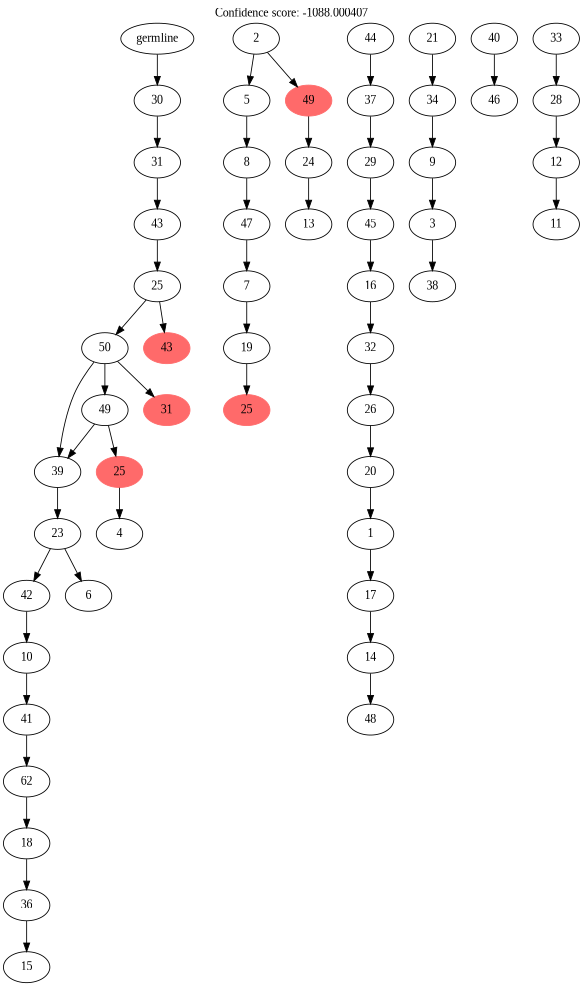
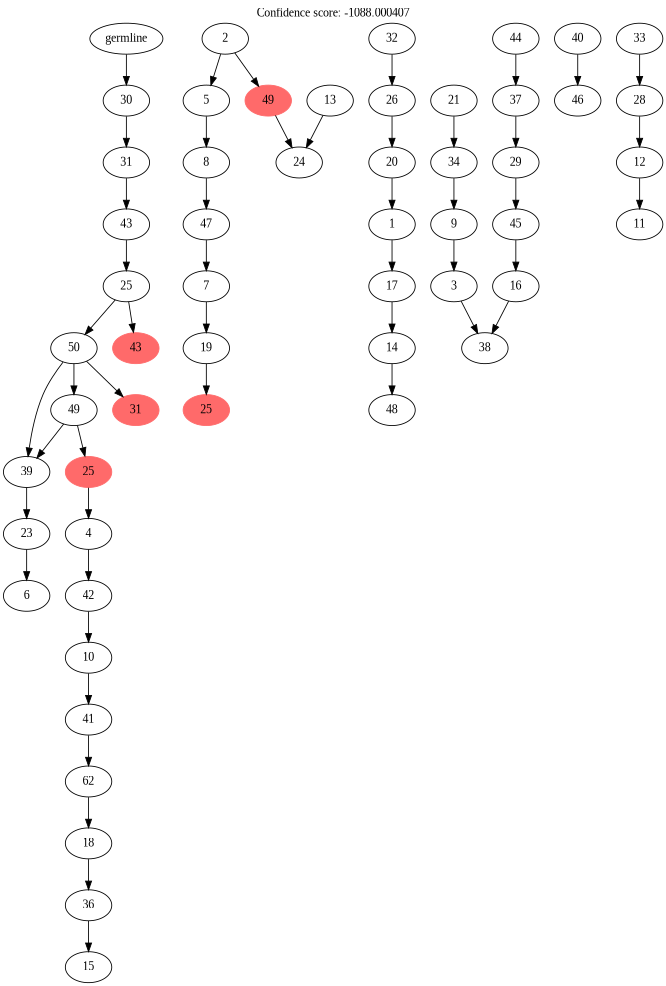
  digraph {
    fontname="Liberation Serif"
    label="Confidence score: -1088.000407"
    labelloc=t
    node [fontname="Liberation Serif"]
    edge [fontname="Liberation Serif"]
    n1 [label=36]
    n2 [label=15]
    n3 [label=18]
    n4 [label=62]
    n5 [label=41]
    n6 [label=10]
    n7 [label=42]
    n8 [label=4]
    n9 [color=indianred1 label=25 style=filled]
    n10 [label=19]
    n11 [color=indianred1 label=25 style=filled]
    n12 [label=7]
    n13 [label=47]
    n14 [label=8]
    n15 [label=5]
    n16 [label=14]
    n17 [label=48]
    n18 [label=17]
    n19 [label=1]
    n20 [label=20]
    n21 [label=26]
    n22 [label=32]
    n23 [label=16]
    n24 [label=45]
    n25 [label=29]
    n26 [label=37]
    n27 [label=44]
    n28 [label=13]
    n29 [label=24]
    n30 [color=indianred1 label=49 style=filled]
    n31 [label=2]
    n32 [label=6]
    n33 [label=23]
    n34 [label=39]
    n35 [label=49]
    n36 [label=3]
    n37 [label=38]
    n38 [label=9]
    n39 [label=34]
    n40 [label=21]
    n41 [label=46]
    n42 [label=40]
    n43 [label=11]
    n44 [label=12]
    n45 [label=28]
    n46 [label=33]
    n47 [label=50]
    n48 [color=indianred1 label=31 style=filled]
    n49 [label=25]
    n50 [color=indianred1 label=43 style=filled]
    n51 [label=43]
    n52 [label=31]
    n53 [label=30]
    n54 [label=germline]
    n1 -> n2
    n3 -> n1
    n4 -> n3
    n5 -> n4
    n6 -> n5
    n7 -> n6
-   n33 -> n7
+   n8 -> n7
    n9 -> n8
    n10 -> n11
    n12 -> n10
    n13 -> n12
    n14 -> n13
    n15 -> n14
    n16 -> n17
    n18 -> n16
    n19 -> n18
    n20 -> n19
    n21 -> n20
    n22 -> n21
-   n23 -> n22
+   n23 -> n37
    n24 -> n23
    n25 -> n24
    n26 -> n25
    n27 -> n26
-   n29 -> n28
+   n28 -> n29
    n30 -> n29
    n31 -> n15
    n31 -> n30
    n33 -> n32
    n34 -> n33
    n35 -> n9
    n35 -> n34
    n36 -> n37
    n38 -> n36
    n39 -> n38
    n40 -> n39
    n42 -> n41
    n44 -> n43
    n45 -> n44
    n46 -> n45
    n47 -> n34
    n47 -> n35
    n47 -> n48
    n49 -> n47
    n49 -> n50
    n51 -> n49
    n52 -> n51
    n53 -> n52
    n54 -> n53
  }
